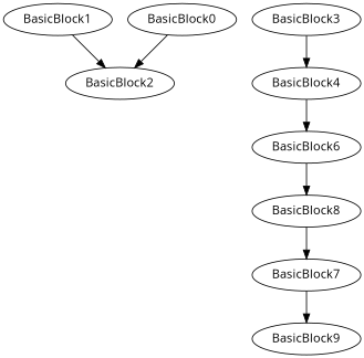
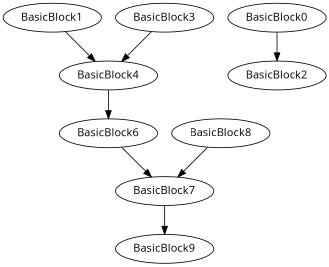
  digraph {
    fontname="Open Sans"
    node [fontname="Open Sans"]
    edge [fontname="Open Sans"]
    BasicBlock1
    BasicBlock2
    BasicBlock3
    BasicBlock4
    BasicBlock6
    BasicBlock0
    BasicBlock7
    BasicBlock9
    BasicBlock8
-   BasicBlock1 -> BasicBlock2
+   BasicBlock1 -> BasicBlock4
    BasicBlock3 -> BasicBlock4
    BasicBlock4 -> BasicBlock6
-   BasicBlock6 -> BasicBlock8
+   BasicBlock6 -> BasicBlock7
    BasicBlock0 -> BasicBlock2
    BasicBlock7 -> BasicBlock9
    BasicBlock8 -> BasicBlock7
  }
